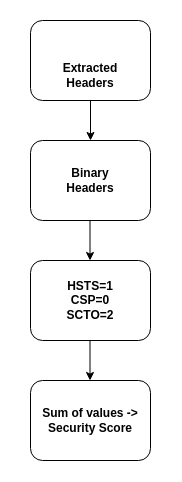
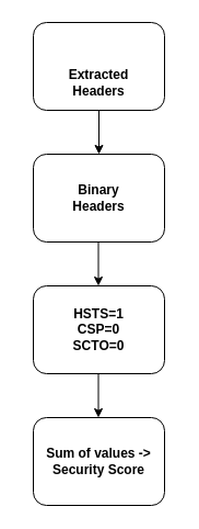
  <mxCell id="0" />
  <mxCell id="1" parent="0" />
  <mxCell id="2" value="" style="rounded=1;whiteSpace=wrap;html=1;" vertex="1" parent="1"><mxGeometry x="30" y="20" width="120" height="80" as="geometry" /></mxCell>
  <mxCell id="3" value="" style="endArrow=classic;html=1;rounded=0;exitX=0.5;exitY=1;exitDx=0;exitDy=0;" edge="1" parent="1" source="2"><mxGeometry width="50" height="50" relative="1" as="geometry"><mxPoint x="90" y="260" as="sourcePoint" /><mxPoint x="90" y="140" as="targetPoint" /></mxGeometry></mxCell>
  <mxCell id="4" value="" style="rounded=1;whiteSpace=wrap;html=1;" vertex="1" parent="1"><mxGeometry x="30" y="140" width="120" height="80" as="geometry" /></mxCell>
  <mxCell id="5" value="" style="endArrow=classic;html=1;rounded=0;exitX=0.5;exitY=1;exitDx=0;exitDy=0;" edge="1" parent="1"><mxGeometry width="50" height="50" relative="1" as="geometry"><mxPoint x="89.5" y="220" as="sourcePoint" /><mxPoint x="89.5" y="260" as="targetPoint" /></mxGeometry></mxCell>
  <mxCell id="6" value="" style="rounded=1;whiteSpace=wrap;html=1;" vertex="1" parent="1"><mxGeometry x="30" y="260" width="120" height="80" as="geometry" /></mxCell>
  <mxCell id="7" value="" style="endArrow=classic;html=1;rounded=0;exitX=0.5;exitY=1;exitDx=0;exitDy=0;" edge="1" parent="1"><mxGeometry width="50" height="50" relative="1" as="geometry"><mxPoint x="89.5" y="340" as="sourcePoint" /><mxPoint x="89.5" y="380" as="targetPoint" /></mxGeometry></mxCell>
  <mxCell id="8" value="" style="rounded=1;whiteSpace=wrap;html=1;" vertex="1" parent="1"><mxGeometry x="30" y="380" width="120" height="80" as="geometry" /></mxCell>
  <mxCell id="9" value="&lt;b&gt;Extracted Headers&lt;/b&gt;" style="text;html=1;align=center;verticalAlign=middle;whiteSpace=wrap;rounded=0;" vertex="1" parent="1"><mxGeometry x="60" y="60" width="60" height="30" as="geometry" /></mxCell>
  <mxCell id="10" value="&lt;b&gt;Binary Headers&lt;/b&gt;" style="text;html=1;align=center;verticalAlign=middle;whiteSpace=wrap;rounded=0;" vertex="1" parent="1"><mxGeometry x="60" y="165" width="60" height="30" as="geometry" /></mxCell>
- <mxCell id="11" value="&lt;b&gt;HSTS=1&lt;/b&gt;&lt;div&gt;&lt;b&gt;CSP=0&lt;/b&gt;&lt;/div&gt;&lt;div&gt;&lt;b&gt;SCTO=2&lt;/b&gt;&lt;/div&gt;" style="text;html=1;align=center;verticalAlign=middle;whiteSpace=wrap;rounded=0;" vertex="1" parent="1"><mxGeometry x="60" y="285" width="60" height="30" as="geometry" /></mxCell>
+ <mxCell id="11" value="&lt;b&gt;HSTS=1&lt;/b&gt;&lt;div&gt;&lt;b&gt;CSP=0&lt;/b&gt;&lt;/div&gt;&lt;div&gt;&lt;b&gt;SCTO=0&lt;/b&gt;&lt;/div&gt;" style="text;html=1;align=center;verticalAlign=middle;whiteSpace=wrap;rounded=0;" vertex="1" parent="1"><mxGeometry x="60" y="285" width="60" height="30" as="geometry" /></mxCell>
  <mxCell id="12" value="&lt;b&gt;Sum of values -&amp;gt; Security Score&lt;/b&gt;" style="text;html=1;align=center;verticalAlign=middle;whiteSpace=wrap;rounded=0;" vertex="1" parent="1"><mxGeometry x="20" y="405" width="140" height="30" as="geometry" /></mxCell>
